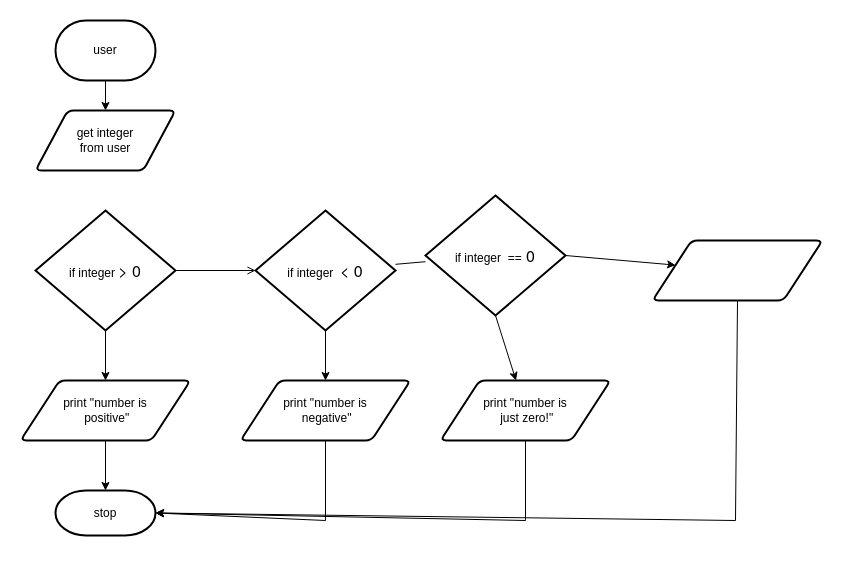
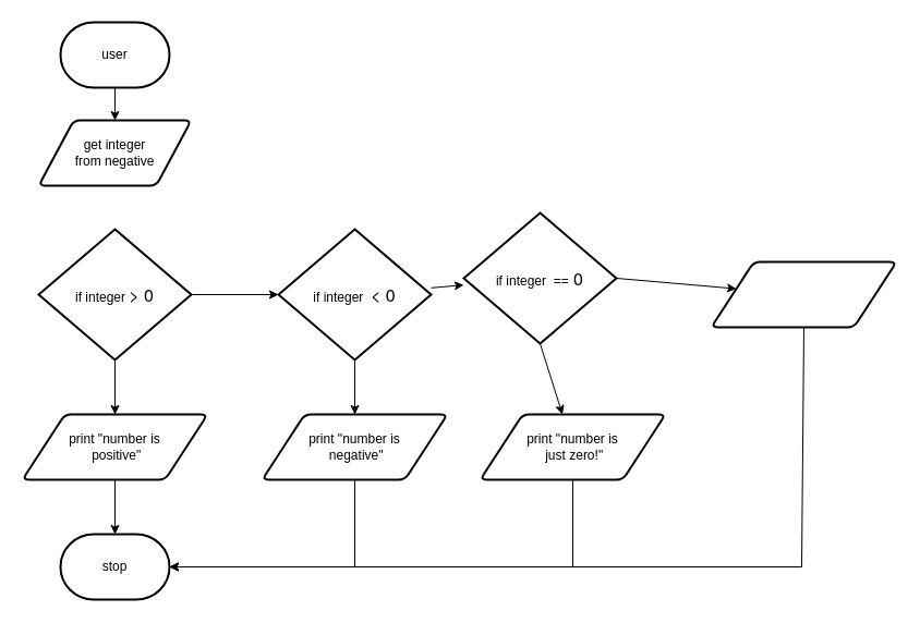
  <mxCell id="0" />
  <mxCell id="1" parent="0" />
  <mxCell id="2" style="edgeStyle=none;html=1;exitX=0.5;exitY=1;exitDx=0;exitDy=0;exitPerimeter=0;fontColor=#FFFFFF;" edge="1" parent="1" source="3" target="4"><mxGeometry relative="1" as="geometry" /></mxCell>
  <mxCell id="3" value="user" style="strokeWidth=2;html=1;shape=mxgraph.flowchart.terminator;whiteSpace=wrap;" vertex="1" parent="1"><mxGeometry x="55" y="20" width="100" height="60" as="geometry" /></mxCell>
- <mxCell id="4" value="get integer&lt;br&gt;&amp;nbsp;from user&amp;nbsp;" style="shape=parallelogram;html=1;strokeWidth=2;perimeter=parallelogramPerimeter;whiteSpace=wrap;rounded=1;arcSize=12;size=0.23;" vertex="1" parent="1"><mxGeometry x="35" y="110" width="140" height="60" as="geometry" /></mxCell>
+ <mxCell id="4" value="get integer&lt;br&gt;&amp;nbsp;from negative&amp;nbsp;" style="shape=parallelogram;html=1;strokeWidth=2;perimeter=parallelogramPerimeter;whiteSpace=wrap;rounded=1;arcSize=12;size=0.23;" vertex="1" parent="1"><mxGeometry x="35" y="110" width="140" height="60" as="geometry" /></mxCell>
  <mxCell id="5" style="edgeStyle=none;html=1;exitX=0.5;exitY=1;exitDx=0;exitDy=0;exitPerimeter=0;fontColor=#FFFFFF;" edge="1" parent="1" source="7" target="9"><mxGeometry relative="1" as="geometry" /></mxCell>
- <mxCell id="6" style="edgeStyle=none;html=1;exitX=1;exitY=0.5;exitDx=0;exitDy=0;exitPerimeter=0;fontColor=#FFFFFF;endArrow=open;" edge="1" parent="1" source="7" target="12"><mxGeometry relative="1" as="geometry" /></mxCell>
+ <mxCell id="6" style="edgeStyle=none;html=1;exitX=1;exitY=0.5;exitDx=0;exitDy=0;exitPerimeter=0;fontColor=#FFFFFF;" edge="1" parent="1" source="7" target="12"><mxGeometry relative="1" as="geometry" /></mxCell>
  <mxCell id="7" value="&lt;font color=&quot;#000000&quot;&gt;if integer&amp;nbsp;&lt;span id=&quot;docs-internal-guid-3bcb4252-7fff-4d2a-d8cb-3c077e7c3519&quot;&gt;&lt;span style=&quot;font-size: 12pt ; font-family: &amp;#34;helvetica neue&amp;#34; , sans-serif ; background-color: transparent ; vertical-align: baseline&quot;&gt;&amp;gt; 0&lt;/span&gt;&lt;/span&gt;&lt;/font&gt;" style="strokeWidth=2;html=1;shape=mxgraph.flowchart.decision;whiteSpace=wrap;" vertex="1" parent="1"><mxGeometry x="35" y="210" width="140" height="120" as="geometry" /></mxCell>
  <mxCell id="8" style="edgeStyle=none;html=1;exitX=0.5;exitY=1;exitDx=0;exitDy=0;fontColor=#FFFFFF;" edge="1" parent="1" source="9" target="22"><mxGeometry relative="1" as="geometry" /></mxCell>
  <mxCell id="9" value="&lt;font color=&quot;#000000&quot;&gt;print &quot;number is&lt;br&gt;&amp;nbsp;positive&quot;&lt;/font&gt;" style="shape=parallelogram;html=1;strokeWidth=2;perimeter=parallelogramPerimeter;whiteSpace=wrap;rounded=1;arcSize=12;size=0.23;fontColor=#FFFFFF;" vertex="1" parent="1"><mxGeometry x="20" y="380" width="170" height="60" as="geometry" /></mxCell>
- <mxCell id="10" style="edgeStyle=none;html=1;fontColor=#FFFFFF;endArrow=none;" edge="1" parent="1" source="12" target="17"><mxGeometry relative="1" as="geometry" /></mxCell>
+ <mxCell id="10" style="edgeStyle=none;html=1;fontColor=#FFFFFF;" edge="1" parent="1" source="12" target="17"><mxGeometry relative="1" as="geometry" /></mxCell>
  <mxCell id="11" style="edgeStyle=none;html=1;exitX=0.5;exitY=1;exitDx=0;exitDy=0;exitPerimeter=0;fontColor=#FFFFFF;" edge="1" parent="1" source="12" target="14"><mxGeometry relative="1" as="geometry" /></mxCell>
  <mxCell id="12" value="&lt;font color=&quot;#000000&quot;&gt;if integer&amp;nbsp;&amp;nbsp;&lt;span id=&quot;docs-internal-guid-8c4fa22f-7fff-9455-052a-c40465a8bdf5&quot;&gt;&lt;span style=&quot;font-size: 12pt ; font-family: &amp;#34;helvetica neue&amp;#34; , sans-serif ; background-color: transparent ; vertical-align: baseline&quot;&gt;&amp;lt; 0&lt;/span&gt;&lt;/span&gt;&lt;/font&gt;" style="strokeWidth=2;html=1;shape=mxgraph.flowchart.decision;whiteSpace=wrap;" vertex="1" parent="1"><mxGeometry x="255" y="210" width="140" height="120" as="geometry" /></mxCell>
  <mxCell id="13" style="edgeStyle=none;html=1;exitX=0.5;exitY=1;exitDx=0;exitDy=0;entryX=1;entryY=0.5;entryDx=0;entryDy=0;entryPerimeter=0;fontColor=#FFFFFF;rounded=0;" edge="1" parent="1" source="14" target="22"><mxGeometry relative="1" as="geometry"><Array as="points"><mxPoint x="325" y="520" /></Array></mxGeometry></mxCell>
  <mxCell id="14" value="&lt;font color=&quot;#000000&quot;&gt;print &quot;number is&lt;br&gt;&amp;nbsp;negative&quot;&lt;/font&gt;" style="shape=parallelogram;html=1;strokeWidth=2;perimeter=parallelogramPerimeter;whiteSpace=wrap;rounded=1;arcSize=12;size=0.23;fontColor=#FFFFFF;" vertex="1" parent="1"><mxGeometry x="240" y="380" width="170" height="60" as="geometry" /></mxCell>
  <mxCell id="15" style="edgeStyle=none;html=1;exitX=1;exitY=0.5;exitDx=0;exitDy=0;exitPerimeter=0;fontColor=#FFFFFF;" edge="1" parent="1" source="17" target="21"><mxGeometry relative="1" as="geometry" /></mxCell>
  <mxCell id="16" style="edgeStyle=none;html=1;exitX=0.5;exitY=1;exitDx=0;exitDy=0;exitPerimeter=0;fontColor=#FFFFFF;" edge="1" parent="1" source="17" target="19"><mxGeometry relative="1" as="geometry" /></mxCell>
  <mxCell id="17" value="&lt;font color=&quot;#000000&quot;&gt;if integer&amp;nbsp; ==&lt;span id=&quot;docs-internal-guid-8c4fa22f-7fff-9455-052a-c40465a8bdf5&quot;&gt;&lt;span style=&quot;font-size: 12pt ; font-family: &amp;#34;helvetica neue&amp;#34; , sans-serif ; background-color: transparent ; vertical-align: baseline&quot;&gt;&amp;nbsp;0&lt;/span&gt;&lt;/span&gt;&lt;/font&gt;" style="strokeWidth=2;html=1;shape=mxgraph.flowchart.decision;whiteSpace=wrap;" vertex="1" parent="1"><mxGeometry x="425" y="195" width="140" height="120" as="geometry" /></mxCell>
  <mxCell id="18" style="edgeStyle=none;rounded=0;html=1;exitX=0.5;exitY=1;exitDx=0;exitDy=0;entryX=1;entryY=0.5;entryDx=0;entryDy=0;entryPerimeter=0;fontColor=#FFFFFF;" edge="1" parent="1" source="19" target="22"><mxGeometry relative="1" as="geometry"><Array as="points"><mxPoint x="525" y="520" /></Array></mxGeometry></mxCell>
  <mxCell id="19" value="&lt;font color=&quot;#000000&quot;&gt;print &quot;number is&lt;br&gt;&amp;nbsp;just zero!&quot;&lt;/font&gt;" style="shape=parallelogram;html=1;strokeWidth=2;perimeter=parallelogramPerimeter;whiteSpace=wrap;rounded=1;arcSize=12;size=0.23;fontColor=#FFFFFF;" vertex="1" parent="1"><mxGeometry x="440" y="380" width="170" height="60" as="geometry" /></mxCell>
  <mxCell id="20" style="edgeStyle=none;rounded=0;html=1;exitX=0.5;exitY=1;exitDx=0;exitDy=0;entryX=1;entryY=0.5;entryDx=0;entryDy=0;entryPerimeter=0;fontColor=#FFFFFF;" edge="1" parent="1" source="21" target="22"><mxGeometry relative="1" as="geometry"><Array as="points"><mxPoint x="735" y="520" /></Array></mxGeometry></mxCell>
  <mxCell id="21" value="print &quot;No Idea!&quot;" style="shape=parallelogram;html=1;strokeWidth=2;perimeter=parallelogramPerimeter;whiteSpace=wrap;rounded=1;arcSize=12;size=0.23;fontColor=#FFFFFF;" vertex="1" parent="1"><mxGeometry x="652" y="240" width="170" height="60" as="geometry" /></mxCell>
- <mxCell id="22" value="stop" style="strokeWidth=2;html=1;shape=mxgraph.flowchart.terminator;whiteSpace=wrap;" vertex="1" parent="1"><mxGeometry x="55" y="490" width="100" height="45" as="geometry" /></mxCell>
+ <mxCell id="22" value="stop" style="strokeWidth=2;html=1;shape=mxgraph.flowchart.terminator;whiteSpace=wrap;" vertex="1" parent="1"><mxGeometry x="55" y="490" width="100" height="60" as="geometry" /></mxCell>
  <mxCell id="23" value="yes" style="text;html=1;resizable=0;autosize=1;align=center;verticalAlign=middle;points=[];fillColor=none;strokeColor=none;rounded=0;fontColor=#FFFFFF;" vertex="1" parent="1"><mxGeometry x="115" y="320" width="30" height="20" as="geometry" /></mxCell>
  <mxCell id="24" value="no" style="text;html=1;resizable=0;autosize=1;align=center;verticalAlign=middle;points=[];fillColor=none;strokeColor=none;rounded=0;fontColor=#FFFFFF;" vertex="1" parent="1"><mxGeometry x="175" y="270" width="30" height="20" as="geometry" /></mxCell>
  <mxCell id="25" value="no" style="text;html=1;resizable=0;autosize=1;align=center;verticalAlign=middle;points=[];fillColor=none;strokeColor=none;rounded=0;fontColor=#FFFFFF;" vertex="1" parent="1"><mxGeometry x="385" y="270" width="30" height="20" as="geometry" /></mxCell>
  <mxCell id="26" value="no" style="text;html=1;resizable=0;autosize=1;align=center;verticalAlign=middle;points=[];fillColor=none;strokeColor=none;rounded=0;fontColor=#FFFFFF;" vertex="1" parent="1"><mxGeometry x="595" y="270" width="30" height="20" as="geometry" /></mxCell>
  <mxCell id="27" value="yes" style="text;html=1;resizable=0;autosize=1;align=center;verticalAlign=middle;points=[];fillColor=none;strokeColor=none;rounded=0;fontColor=#FFFFFF;" vertex="1" parent="1"><mxGeometry x="335" y="330" width="30" height="20" as="geometry" /></mxCell>
  <mxCell id="28" value="yes" style="text;html=1;resizable=0;autosize=1;align=center;verticalAlign=middle;points=[];fillColor=none;strokeColor=none;rounded=0;fontColor=#FFFFFF;" vertex="1" parent="1"><mxGeometry x="535" y="330" width="30" height="20" as="geometry" /></mxCell>
